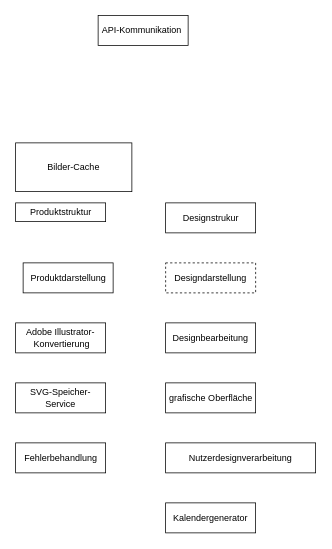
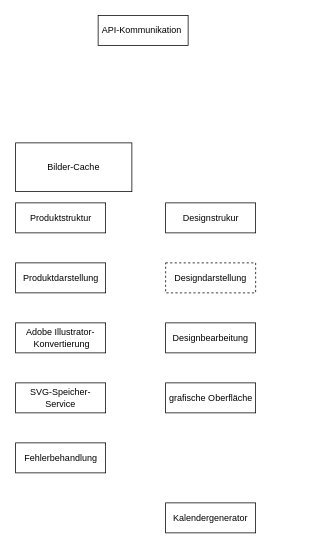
  <mxCell id="0" />
  <mxCell id="1" parent="0" />
- <mxCell id="2" value="Produktdarstellung" style="html=1;" vertex="1" parent="1"><mxGeometry x="30" y="350" width="120" height="40" as="geometry" /></mxCell>
+ <mxCell id="2" value="Produktdarstellung" style="html=1;" vertex="1" parent="1"><mxGeometry x="20" y="350" width="120" height="40" as="geometry" /></mxCell>
  <mxCell id="3" value="Designdarstellung" style="rounded=0;whiteSpace=wrap;html=1;dashed=1;" vertex="1" parent="1"><mxGeometry x="220" y="350" width="120" height="40" as="geometry" /></mxCell>
  <mxCell id="4" value="Designstrukur" style="html=1;" vertex="1" parent="1"><mxGeometry x="220" y="270" width="120" height="40" as="geometry" /></mxCell>
- <mxCell id="5" value="Produktstruktur" style="html=1;" vertex="1" parent="1"><mxGeometry x="20" y="270" width="120" height="25" as="geometry" /></mxCell>
+ <mxCell id="5" value="Produktstruktur" style="html=1;" vertex="1" parent="1"><mxGeometry x="20" y="270" width="120" height="40" as="geometry" /></mxCell>
  <mxCell id="6" value="API-Kommunikation&amp;nbsp;" style="rounded=0;whiteSpace=wrap;html=1;" vertex="1" parent="1"><mxGeometry x="130" y="20" width="120" height="40" as="geometry" /></mxCell>
  <mxCell id="7" value="Designbearbeitung" style="rounded=0;whiteSpace=wrap;html=1;" vertex="1" parent="1"><mxGeometry x="220" y="430" width="120" height="40" as="geometry" /></mxCell>
  <mxCell id="8" value="Adobe Illustrator- &amp;nbsp;Konvertierung" style="rounded=0;whiteSpace=wrap;html=1;" vertex="1" parent="1"><mxGeometry x="20" y="430" width="120" height="40" as="geometry" /></mxCell>
  <mxCell id="9" value="SVG-Speicher-Service" style="rounded=0;whiteSpace=wrap;html=1;" vertex="1" parent="1"><mxGeometry x="20" y="510" width="120" height="40" as="geometry" /></mxCell>
  <mxCell id="10" value="grafische Oberfläche" style="html=1;" vertex="1" parent="1"><mxGeometry x="220" y="510" width="120" height="40" as="geometry" /></mxCell>
- <mxCell id="11" value="Nutzerdesignverarbeitung" style="rounded=0;whiteSpace=wrap;html=1;" vertex="1" parent="1"><mxGeometry x="220" y="590" width="200" height="40" as="geometry" /></mxCell>
  <mxCell id="12" value="Kalendergenerator" style="rounded=0;whiteSpace=wrap;html=1;" vertex="1" parent="1"><mxGeometry x="220" y="670" width="120" height="40" as="geometry" /></mxCell>
  <mxCell id="13" value="Fehlerbehandlung" style="html=1;" vertex="1" parent="1"><mxGeometry x="20" y="590" width="120" height="40" as="geometry" /></mxCell>
  <mxCell id="14" value="Bilder-Cache" style="rounded=0;whiteSpace=wrap;html=1;" vertex="1" parent="1"><mxGeometry x="20" y="190" width="155" height="65" as="geometry" /></mxCell>
